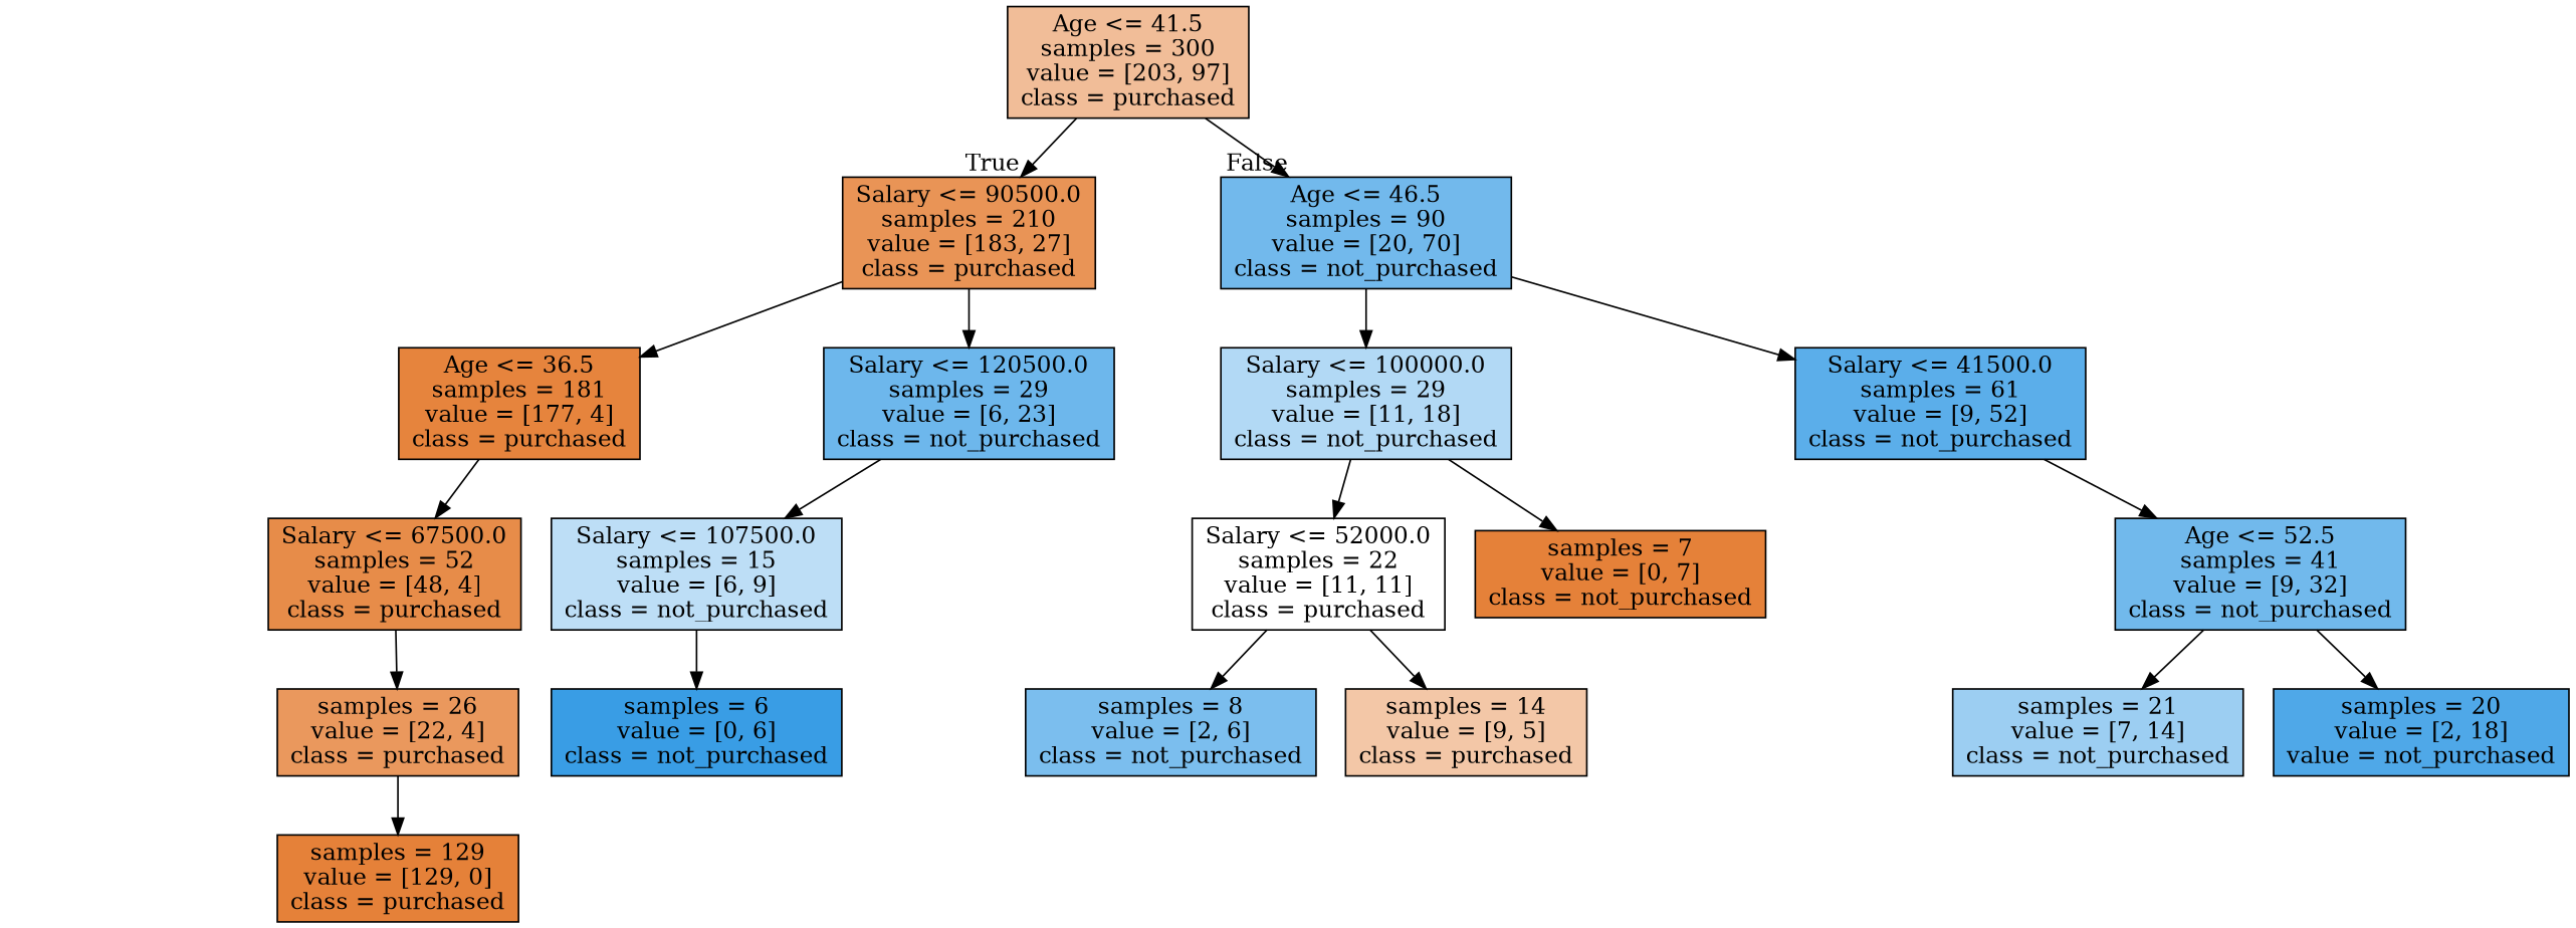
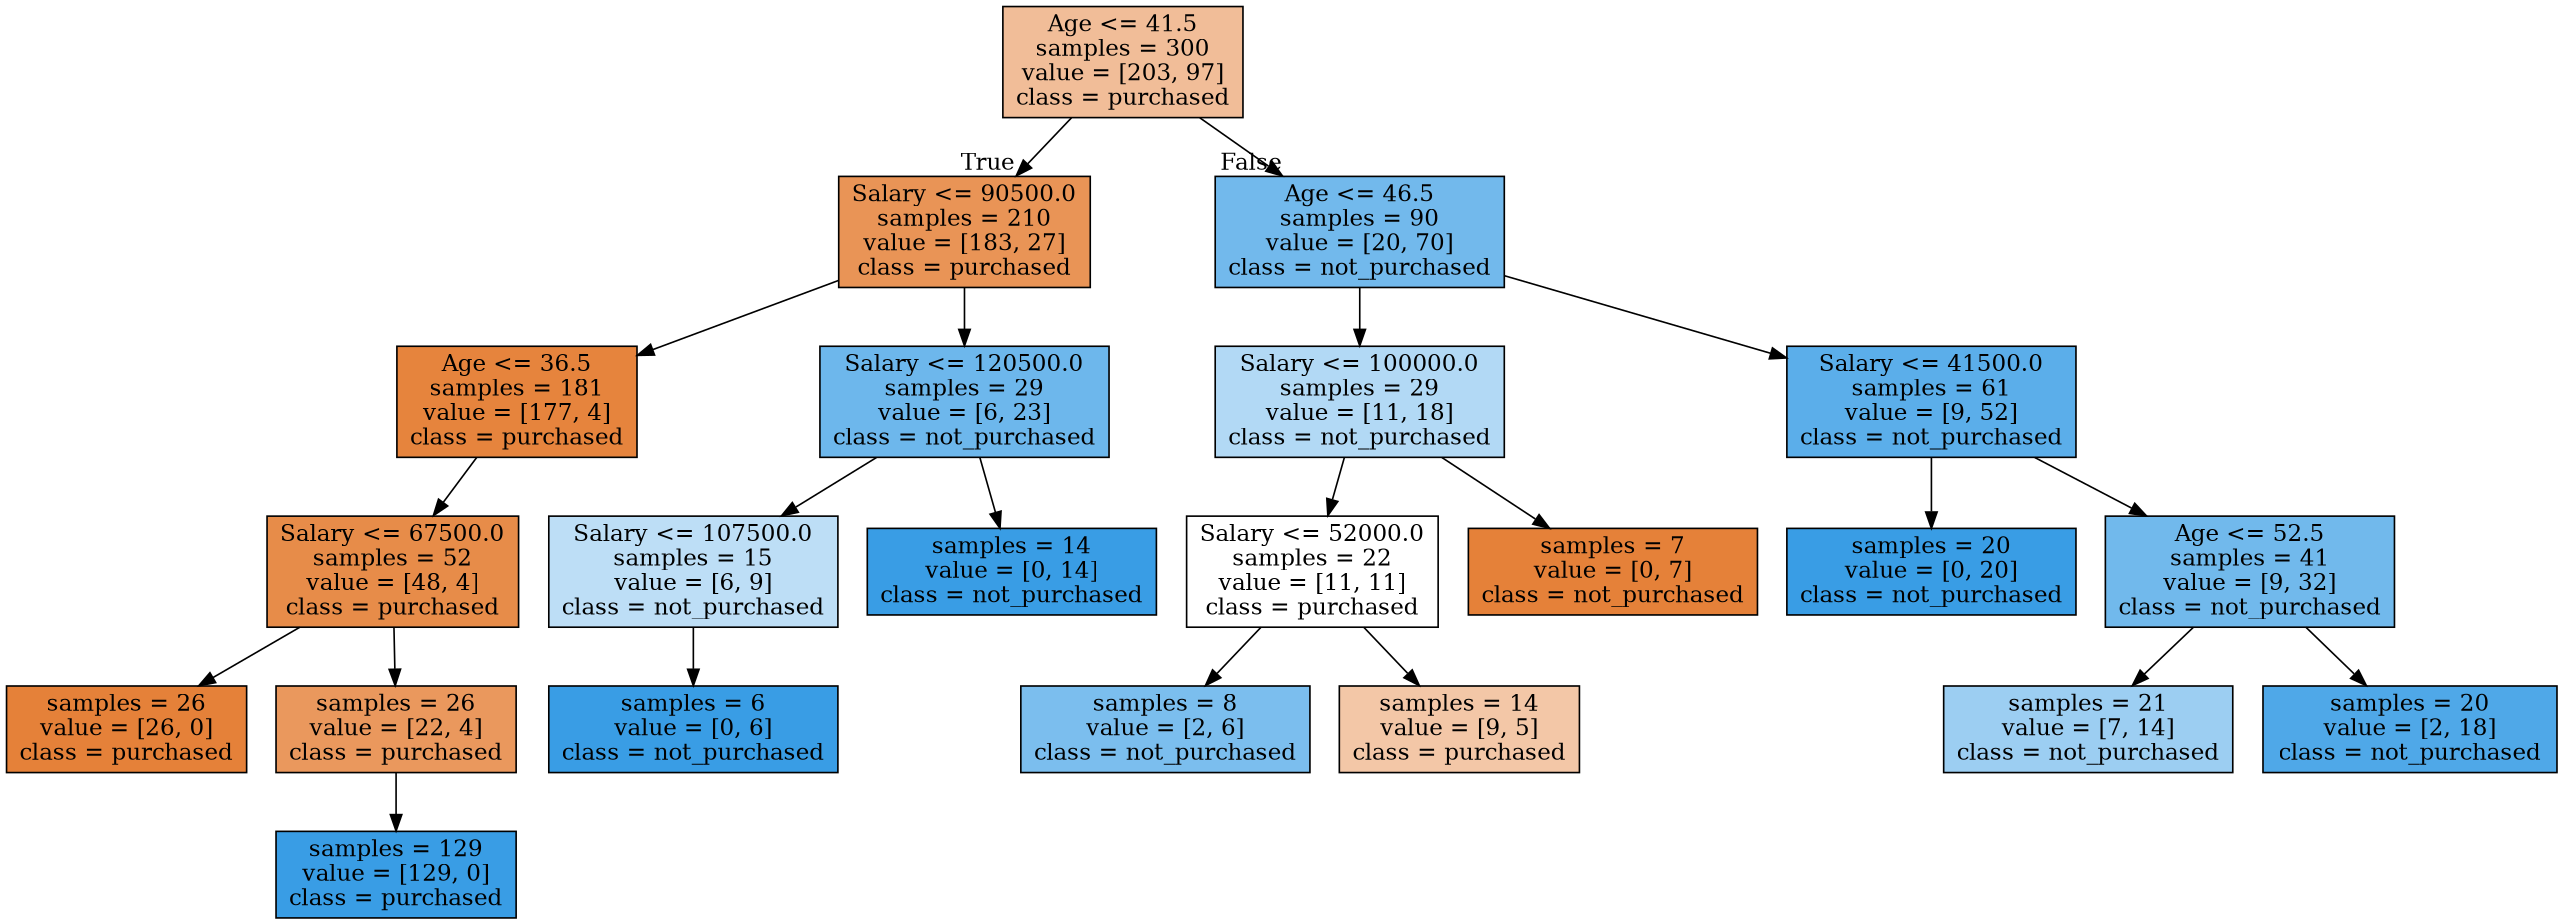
  digraph {
    node [color=black fillcolor="#399de5" shape=box style=filled]
    n1 [fillcolor="#f1bd98" label="Age <= 41.5\nsamples = 300\nvalue = [203, 97]\nclass = purchased"]
    n2 [fillcolor="#e99456" label="Salary <= 90500.0\nsamples = 210\nvalue = [183, 27]\nclass = purchased"]
    n3 [fillcolor="#72b9ec" label="Age <= 46.5\nsamples = 90\nvalue = [20, 70]\nclass = not_purchased"]
    n4 [fillcolor="#e6843d" label="Age <= 36.5\nsamples = 181\nvalue = [177, 4]\nclass = purchased"]
    n5 [fillcolor="#6db7ec" label="Salary <= 120500.0\nsamples = 29\nvalue = [6, 23]\nclass = not_purchased"]
    n6 [fillcolor="#b2d9f5" label="Salary <= 100000.0\nsamples = 29\nvalue = [11, 18]\nclass = not_purchased"]
    n7 [fillcolor="#5baeea" label="Salary <= 41500.0\nsamples = 61\nvalue = [9, 52]\nclass = not_purchased"]
    n8 [fillcolor="#e78c49" label="Salary <= 67500.0\nsamples = 52\nvalue = [48, 4]\nclass = purchased"]
    n9 [fillcolor="#bddef6" label="Salary <= 107500.0\nsamples = 15\nvalue = [6, 9]\nclass = not_purchased"]
-   n11 [fillcolor="#e58139" label="samples = 129\nvalue = [129, 0]\nclass = purchased"]
+   n10 [label="samples = 14\nvalue = [0, 14]\nclass = not_purchased"]
+   n11 [label="samples = 129\nvalue = [129, 0]\nclass = purchased"]
+   n12 [fillcolor="#e58139" label="samples = 26\nvalue = [26, 0]\nclass = purchased"]
    n13 [fillcolor="#ea985d" label="samples = 26\nvalue = [22, 4]\nclass = purchased"]
    n14 [label="samples = 6\nvalue = [0, 6]\nclass = not_purchased"]
    n15 [fillcolor="#ffffff" label="Salary <= 52000.0\nsamples = 22\nvalue = [11, 11]\nclass = purchased"]
    n16 [fillcolor="#e58139" label="samples = 7\nvalue = [0, 7]\nclass = not_purchased"]
+   n17 [label="samples = 20\nvalue = [0, 20]\nclass = not_purchased"]
    n18 [fillcolor="#71b9ec" label="Age <= 52.5\nsamples = 41\nvalue = [9, 32]\nclass = not_purchased"]
    n19 [fillcolor="#7bbeee" label="samples = 8\nvalue = [2, 6]\nclass = not_purchased"]
    n20 [fillcolor="#f3c7a7" label="samples = 14\nvalue = [9, 5]\nclass = purchased"]
    n21 [fillcolor="#9ccef2" label="samples = 21\nvalue = [7, 14]\nclass = not_purchased"]
-   n22 [fillcolor="#4fa8e8" label="samples = 20\nvalue = [2, 18]\nvalue = not_purchased"]
+   n22 [fillcolor="#4fa8e8" label="samples = 20\nvalue = [2, 18]\nclass = not_purchased"]
    n1 -> n2 [headlabel=True labelangle=45 labeldistance=2.5]
    n1 -> n3 [headlabel=False labelangle=-45 labeldistance=2.5]
    n2 -> n4
    n2 -> n5
    n3 -> n6
    n3 -> n7
    n4 -> n8
    n5 -> n9
+   n5 -> n10
    n6 -> n15
    n6 -> n16
+   n7 -> n17
    n7 -> n18
+   n8 -> n12
    n8 -> n13
    n9 -> n14
    n13 -> n11
    n15 -> n19
    n15 -> n20
    n18 -> n21
    n18 -> n22
  }
